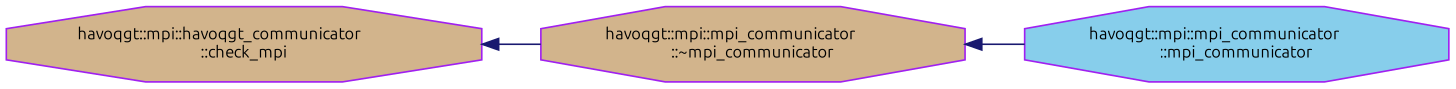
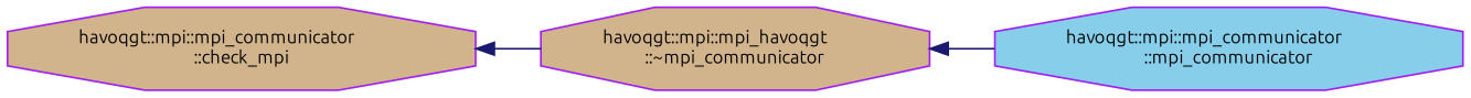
  digraph {
    fontname=Ubuntu
    rankdir=LR
    node [color=purple fillcolor=tan fontname=Ubuntu fontsize=10 shape=octagon style=filled]
    edge [color=midnightblue dir=back fontname=Ubuntu fontsize=10 labelfontname=Helvetica labelfontsize=10 style=solid]
-   n1 [fontcolor=black height=0.2 label="havoqgt::mpi::havoqgt_communicator\l::check_mpi" width=0.4]
-   n2 [height=0.2 label="havoqgt::mpi::mpi_communicator\l::~mpi_communicator" width=0.4]
+   n1 [fontcolor=black height=0.2 label="havoqgt::mpi::mpi_communicator\l::check_mpi" width=0.4]
+   n2 [height=0.2 label="havoqgt::mpi::mpi_havoqgt\l::~mpi_communicator" width=0.4]
    n3 [fillcolor=skyblue height=0.2 label="havoqgt::mpi::mpi_communicator\l::mpi_communicator" width=0.4]
    n1 -> n2
    n2 -> n3
  }
